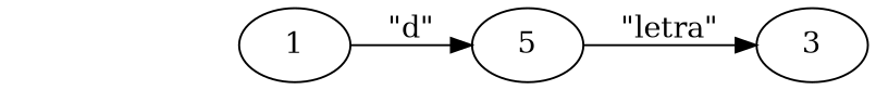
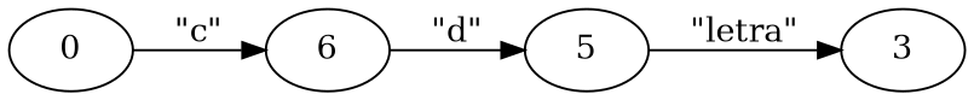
  digraph {
    rankdir=LR
-   1
+   0
+   1 [label=6]
    n3 [label=5]
    3
+   0 -> 1 [label="\"c\""]
    1 -> n3 [label="\"d\""]
    n3 -> 3 [label="\"letra\""]
  }
